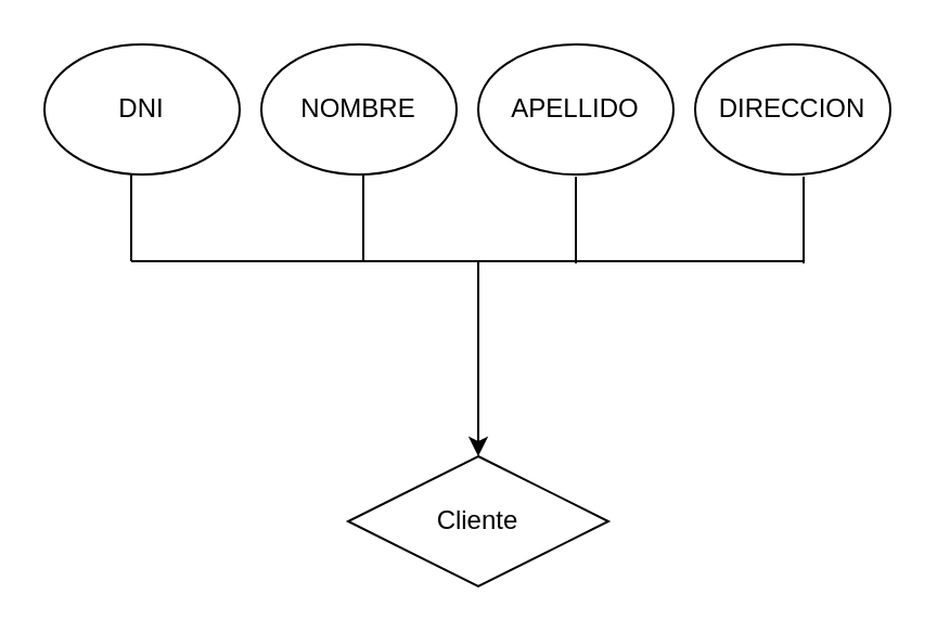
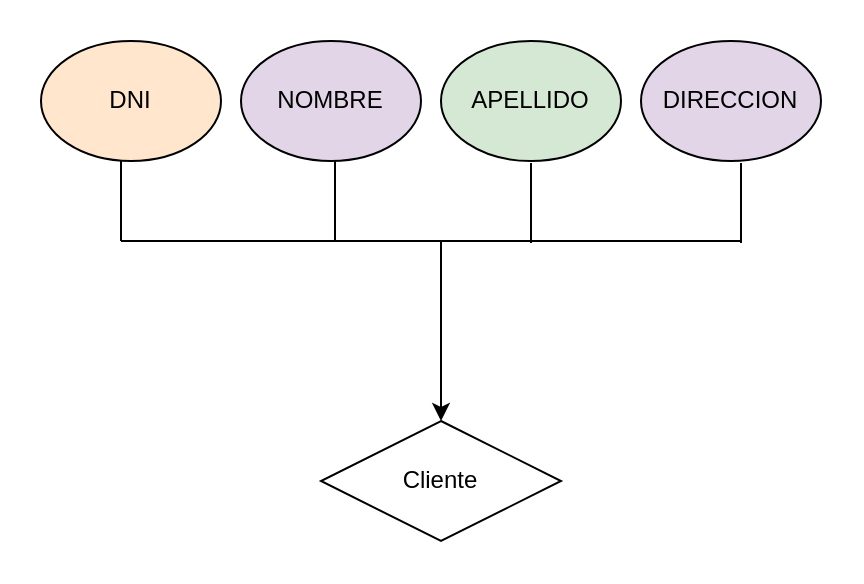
  <mxCell id="0" />
  <mxCell id="1" parent="0" />
  <mxCell id="2" value="Cliente" style="rhombus;whiteSpace=wrap;html=1;" vertex="1" parent="1"><mxGeometry x="160" y="210" width="120" height="60" as="geometry" /></mxCell>
- <mxCell id="3" value="DNI" style="ellipse;whiteSpace=wrap;html=1;" vertex="1" parent="1"><mxGeometry x="20" y="20" width="90" height="60" as="geometry" /></mxCell>
- <mxCell id="4" value="NOMBRE" style="ellipse;whiteSpace=wrap;html=1;" vertex="1" parent="1"><mxGeometry x="120" y="20" width="90" height="60" as="geometry" /></mxCell>
- <mxCell id="5" value="APELLIDO" style="ellipse;whiteSpace=wrap;html=1;" vertex="1" parent="1"><mxGeometry x="220" y="20" width="90" height="60" as="geometry" /></mxCell>
- <mxCell id="6" value="DIRECCION" style="ellipse;whiteSpace=wrap;html=1;" vertex="1" parent="1"><mxGeometry x="320" y="20" width="90" height="60" as="geometry" /></mxCell>
+ <mxCell id="3" value="DNI" style="ellipse;whiteSpace=wrap;html=1;fillColor=#ffe6cc;" vertex="1" parent="1"><mxGeometry x="20" y="20" width="90" height="60" as="geometry" /></mxCell>
+ <mxCell id="4" value="NOMBRE" style="ellipse;whiteSpace=wrap;html=1;fillColor=#e1d5e7;" vertex="1" parent="1"><mxGeometry x="120" y="20" width="90" height="60" as="geometry" /></mxCell>
+ <mxCell id="5" value="APELLIDO" style="ellipse;whiteSpace=wrap;html=1;fillColor=#d5e8d4;" vertex="1" parent="1"><mxGeometry x="220" y="20" width="90" height="60" as="geometry" /></mxCell>
+ <mxCell id="6" value="DIRECCION" style="ellipse;whiteSpace=wrap;html=1;fillColor=#e1d5e7;" vertex="1" parent="1"><mxGeometry x="320" y="20" width="90" height="60" as="geometry" /></mxCell>
  <mxCell id="7" value="" style="endArrow=none;html=1;rounded=0;" edge="1" parent="1"><mxGeometry width="50" height="50" relative="1" as="geometry"><mxPoint x="60" y="120" as="sourcePoint" /><mxPoint x="60" y="80" as="targetPoint" /><Array as="points"><mxPoint x="60" y="80" /></Array></mxGeometry></mxCell>
  <mxCell id="8" value="" style="endArrow=none;html=1;rounded=0;" edge="1" parent="1"><mxGeometry width="50" height="50" relative="1" as="geometry"><mxPoint x="167" y="120" as="sourcePoint" /><mxPoint x="167" y="80" as="targetPoint" /><Array as="points"><mxPoint x="167" y="80" /></Array></mxGeometry></mxCell>
  <mxCell id="9" value="" style="endArrow=none;html=1;rounded=0;" edge="1" parent="1"><mxGeometry width="50" height="50" relative="1" as="geometry"><mxPoint x="265" y="121" as="sourcePoint" /><mxPoint x="265" y="81" as="targetPoint" /><Array as="points"><mxPoint x="265" y="81" /></Array></mxGeometry></mxCell>
  <mxCell id="10" value="" style="endArrow=none;html=1;rounded=0;" edge="1" parent="1"><mxGeometry width="50" height="50" relative="1" as="geometry"><mxPoint x="370" y="121" as="sourcePoint" /><mxPoint x="370" y="81" as="targetPoint" /><Array as="points"><mxPoint x="370" y="81" /></Array></mxGeometry></mxCell>
  <mxCell id="11" value="" style="endArrow=none;html=1;rounded=0;" edge="1" parent="1"><mxGeometry width="50" height="50" relative="1" as="geometry"><mxPoint x="60" y="120" as="sourcePoint" /><mxPoint x="370" y="120" as="targetPoint" /></mxGeometry></mxCell>
  <mxCell id="12" value="" style="endArrow=classic;html=1;rounded=0;" edge="1" parent="1" target="2"><mxGeometry width="50" height="50" relative="1" as="geometry"><mxPoint x="220" y="120" as="sourcePoint" /><mxPoint x="440" y="160" as="targetPoint" /></mxGeometry></mxCell>
